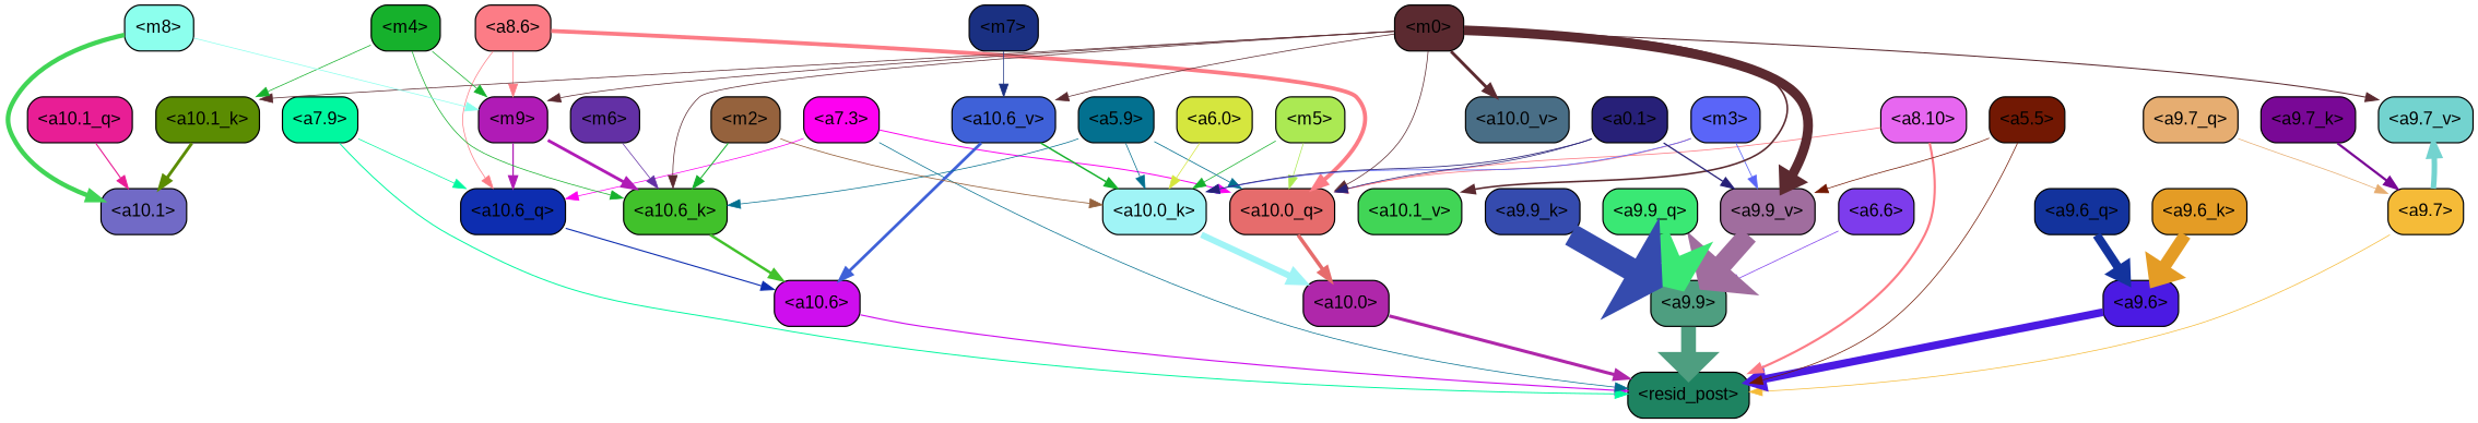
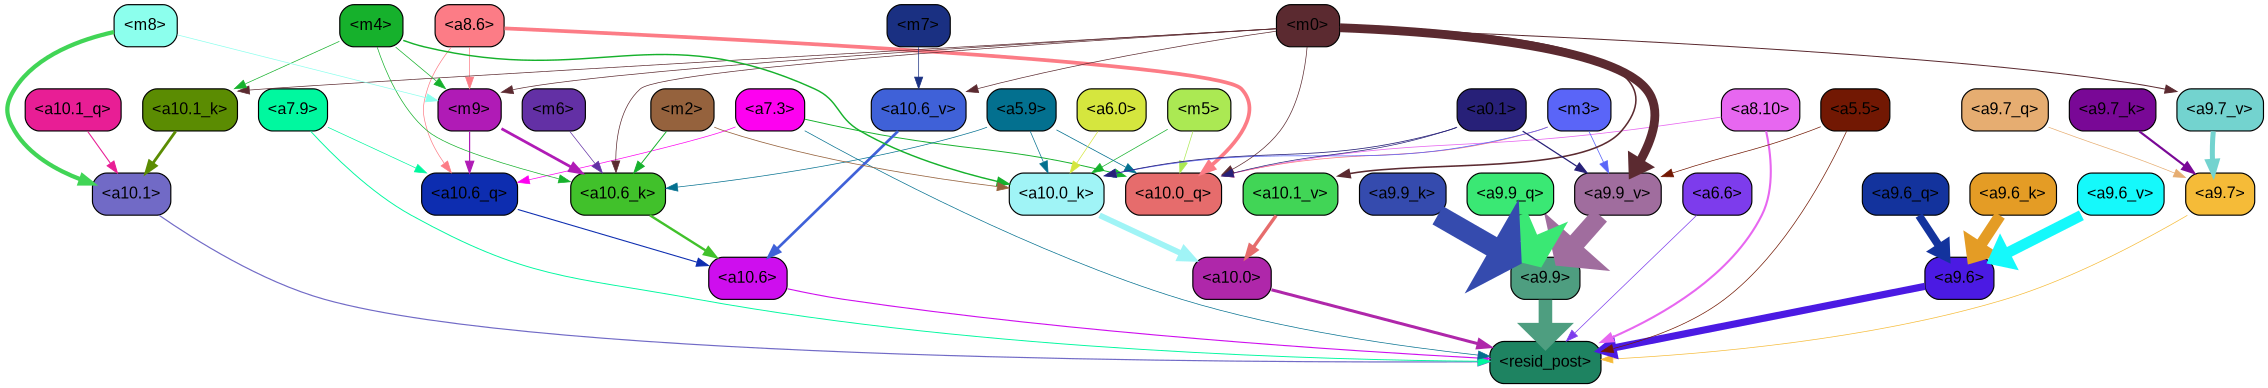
  strict digraph {
    fontname="Liberation Sans"
    splines=true
    node [color=black fontname="Liberation Sans" shape=box style="filled, rounded"]
    edge [color="#5b2a30" fontname="Liberation Sans" penwidth=0.6]
    "<a10.6>" [fillcolor="#ce0eee"]
    "<resid_post>" [fillcolor="#1e8361"]
    "<a10.1>" [fillcolor="#716ac6"]
    "<a10.0>" [fillcolor="#af27aa"]
    "<a9.9>" [fillcolor="#4e9e80"]
    "<a9.7>" [fillcolor="#f5bb38"]
    "<a10.0_q>" [fillcolor="#e66c6c"]
    "<a9.6>" [fillcolor="#4b1ae3"]
    "<a8.10>" [fillcolor="#e767f0"]
    "<a7.9>" [fillcolor="#00f89f"]
    "<a10.6_q>" [fillcolor="#0d2db0"]
    "<a7.3>" [fillcolor="#fd01f0"]
    "<a6.6>" [fillcolor="#7d3cec"]
    "<a5.5>" [fillcolor="#721803"]
    "<a9.9_v>" [fillcolor="#a06d9e"]
    "<a10.1_q>" [fillcolor="#e81e95"]
    "<a10.6_k>" [fillcolor="#41c12b"]
    "<a10.1_k>" [fillcolor="#5b8c02"]
    "<a10.0_k>" [fillcolor="#a0f4f6"]
    "<a10.6_v>" [fillcolor="#3f61d8"]
    "<a10.1_v>" [fillcolor="#41d556"]
-   "<a10.0_v>" [fillcolor="#496e86"]
    "<m9>" [fillcolor="#b01bb6"]
    "<a8.6>" [fillcolor="#fc7c86"]
    "<m5>" [fillcolor="#abe953"]
    "<a5.9>" [fillcolor="#03708f"]
    "<m3>" [fillcolor="#5a65f8"]
    "<m0>" [fillcolor="#5b2a30"]
    "<a9.7_v>" [fillcolor="#73d3cf"]
    "<a0.1>" [fillcolor="#272078"]
    "<m6>" [fillcolor="#6330a5"]
    "<m4>" [fillcolor="#16b12c"]
    "<m2>" [fillcolor="#95623d"]
    "<a6.0>" [fillcolor="#d5e63e"]
    "<m7>" [fillcolor="#1a3082"]
    "<m8>" [fillcolor="#8cffed"]
    "<a9.9_q>" [fillcolor="#3ae874"]
    "<a9.7_q>" [fillcolor="#e6ad71"]
    "<a9.6_q>" [fillcolor="#13339d"]
    "<a9.9_k>" [fillcolor="#354bae"]
    "<a9.7_k>" [fillcolor="#790896"]
    "<a9.6_k>" [fillcolor="#e49c25"]
+   "<a9.6_v>" [fillcolor="#15f9fb"]
    "<a10.6>" -> "<resid_post>" [color="#ce0eee" penwidth=0.9498605728149414]
+   "<a10.1>" -> "<resid_post>" [color="#716ac6" penwidth=1.0084514617919922]
    "<a10.0>" -> "<resid_post>" [color="#af27aa" penwidth=2.5814952850341797]
    "<a9.9>" -> "<resid_post>" [color="#4e9e80" penwidth=11.610888481140137]
    "<a9.7>" -> "<resid_post>" [color="#f5bb38"]
-   "<a10.0_q>" -> "<a10.0>" [color="#e66c6c" penwidth=2.905670166015625]
+   "<a10.1_v>" -> "<a10.0>" [color="#e66c6c" penwidth=2.905670166015625]
    "<a9.6>" -> "<resid_post>" [color="#4b1ae3" penwidth=6.121421813964844]
-   "<a8.10>" -> "<resid_post>" [color="#fc7c86" penwidth=1.7841739654541016]
-   "<a8.10>" -> "<a10.0_q>" [color="#fc7c86" penwidth=0.6612663269042969]
+   "<a8.10>" -> "<resid_post>" [color="#e767f0" penwidth=1.7841739654541016]
+   "<a8.10>" -> "<a10.0_q>" [color="#e767f0" penwidth=0.6612663269042969]
    "<a7.9>" -> "<resid_post>" [color="#00f89f" penwidth=0.8109169006347656]
    "<a7.9>" -> "<a10.6_q>" [color="#00f89f"]
    "<a10.6_q>" -> "<a10.6>" [color="#0d2db0" penwidth=0.9244728088378906]
    "<a7.3>" -> "<resid_post>" [color="#03708f"]
-   "<a7.3>" -> "<a10.0_q>" [color="#fd01f0" penwidth=0.8208656311035156]
+   "<a7.3>" -> "<a10.0_q>" [color="#16b12c" penwidth=0.8208656311035156]
    "<a7.3>" -> "<a10.6_q>" [color="#fd01f0"]
-   "<a6.6>" -> "<a9.9>" [color="#7d3cec"]
+   "<a6.6>" -> "<resid_post>" [color="#7d3cec"]
    "<a5.5>" -> "<resid_post>" [color="#721803"]
    "<a5.5>" -> "<a9.9_v>" [color="#721803"]
    "<a9.9_v>" -> "<a9.9>" [color="#a06d9e" penwidth=15.728643417358398]
    "<a10.1_q>" -> "<a10.1>" [color="#e81e95" penwidth=0.9268798828125]
    "<a10.6_k>" -> "<a10.6>" [color="#41c12b" penwidth=2.0319366455078125]
    "<a10.1_k>" -> "<a10.1>" [color="#5b8c02" penwidth=2.4037628173828125]
    "<a10.0_k>" -> "<a10.0>" [color="#a0f4f6" penwidth=4.9319305419921875]
    "<a10.6_v>" -> "<a10.6>" [color="#3f61d8" penwidth=2.290935516357422]
    "<m9>" -> "<a10.6_q>" [color="#b01bb6" penwidth=1.0384025573730469]
    "<m9>" -> "<a10.6_k>" [color="#b01bb6" penwidth=2.371124267578125]
    "<a8.6>" -> "<a10.0_q>" [color="#fc7c86" penwidth=3.1841888427734375]
    "<a8.6>" -> "<a10.6_q>" [color="#fc7c86"]
    "<a8.6>" -> "<m9>" [color="#fc7c86"]
    "<m5>" -> "<a10.0_q>" [color="#abe953"]
    "<m5>" -> "<a10.0_k>" [color="#16b12c"]
    "<a5.9>" -> "<a10.0_q>" [color="#03708f" penwidth=0.6463394165039062]
    "<a5.9>" -> "<a10.6_k>" [color="#03708f"]
    "<a5.9>" -> "<a10.0_k>" [color="#03708f"]
    "<m3>" -> "<a10.0_q>" [color="#fc7c86" penwidth=0.6597442626953125]
    "<m3>" -> "<a9.9_v>" [color="#5a65f8" penwidth=0.6589469909667969]
    "<m3>" -> "<a10.0_k>" [color="#5a65f8" penwidth=0.6506614685058594]
    "<m0>" -> "<a10.0_q>"
    "<m0>" -> "<a9.9_v>" [penwidth=7.537467956542969]
    "<m0>" -> "<a10.6_k>"
    "<m0>" -> "<a10.1_k>"
    "<m0>" -> "<a10.6_v>"
    "<m0>" -> "<a10.1_v>" [penwidth=1.3360328674316406]
-   "<m0>" -> "<a10.0_v>" [penwidth=2.4083595275878906]
    "<m0>" -> "<m9>"
    "<m0>" -> "<a9.7_v>" [penwidth=0.8575286865234375]
-   "<a9.7>" -> "<a9.7_v>" [color="#73d3cf" penwidth=4.305488586425781]
+   "<a9.7_v>" -> "<a9.7>" [color="#73d3cf" penwidth=4.305488586425781]
    "<a0.1>" -> "<a10.0_q>" [color="#272078"]
    "<a0.1>" -> "<a9.9_v>" [color="#272078" penwidth=1.062591552734375]
    "<a0.1>" -> "<a10.0_k>" [color="#272078" penwidth=0.6768684387207031]
    "<m6>" -> "<a10.6_k>" [color="#6330a5"]
    "<m4>" -> "<a10.6_k>" [color="#16b12c"]
    "<m4>" -> "<a10.1_k>" [color="#16b12c"]
-   "<a10.6_v>" -> "<a10.0_k>" [color="#16b12c" penwidth=1.230804443359375]
+   "<m4>" -> "<a10.0_k>" [color="#16b12c" penwidth=1.230804443359375]
    "<m4>" -> "<m9>" [color="#16b12c"]
    "<m2>" -> "<a10.6_k>" [color="#16b12c" penwidth=0.8380241394042969]
    "<m2>" -> "<a10.0_k>" [color="#95623d" penwidth=0.6622200012207031]
    "<a6.0>" -> "<a10.0_k>" [color="#d5e63e"]
    "<m7>" -> "<a10.6_v>" [color="#1a3082"]
    "<m8>" -> "<a10.1>" [color="#41d556" penwidth=3.6398468017578125]
    "<m8>" -> "<m9>" [color="#8cffed"]
    "<a9.9_q>" -> "<a9.9>" [color="#3ae874" penwidth=15.310546875]
    "<a9.7_q>" -> "<a9.7>" [color="#e6ad71"]
    "<a9.6_q>" -> "<a9.6>" [color="#13339d" penwidth=6.823722839355469]
    "<a9.9_k>" -> "<a9.9>" [color="#354bae" penwidth=17.953022003173828]
    "<a9.7_k>" -> "<a9.7>" [color="#790896" penwidth=1.85101318359375]
    "<a9.6_k>" -> "<a9.6>" [color="#e49c25" penwidth=9.787818908691406]
+   "<a9.6_v>" -> "<a9.6>" [color="#15f9fb" penwidth=9.212547302246094]
  }
